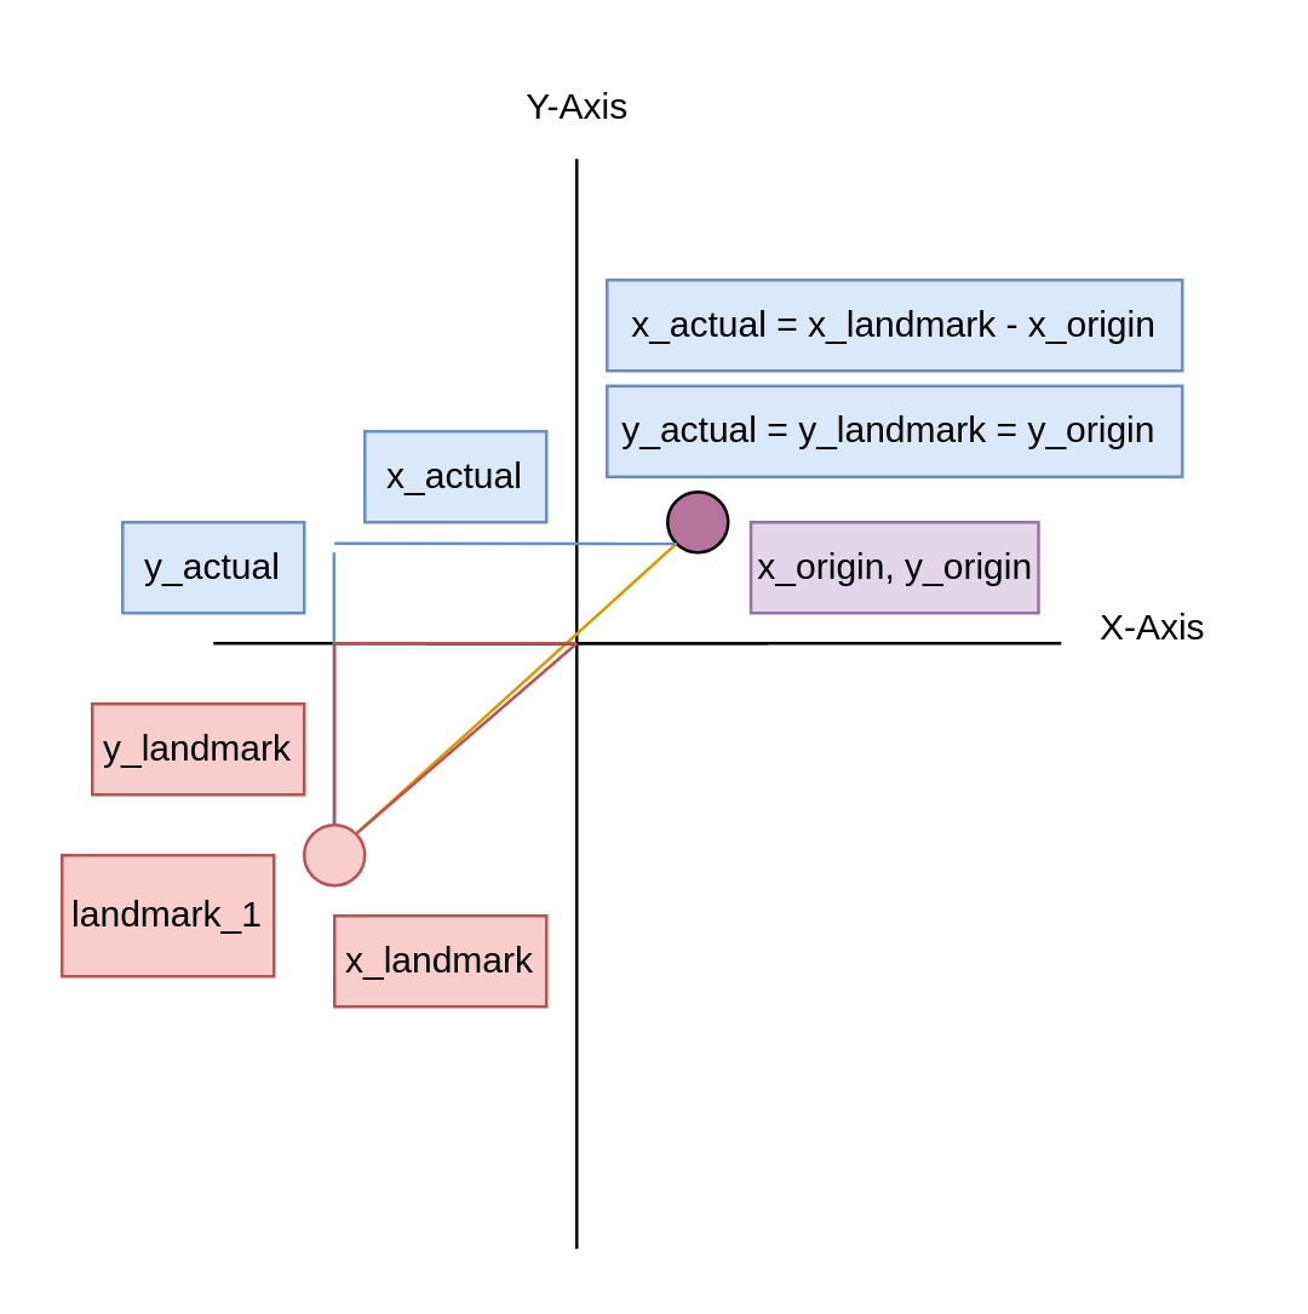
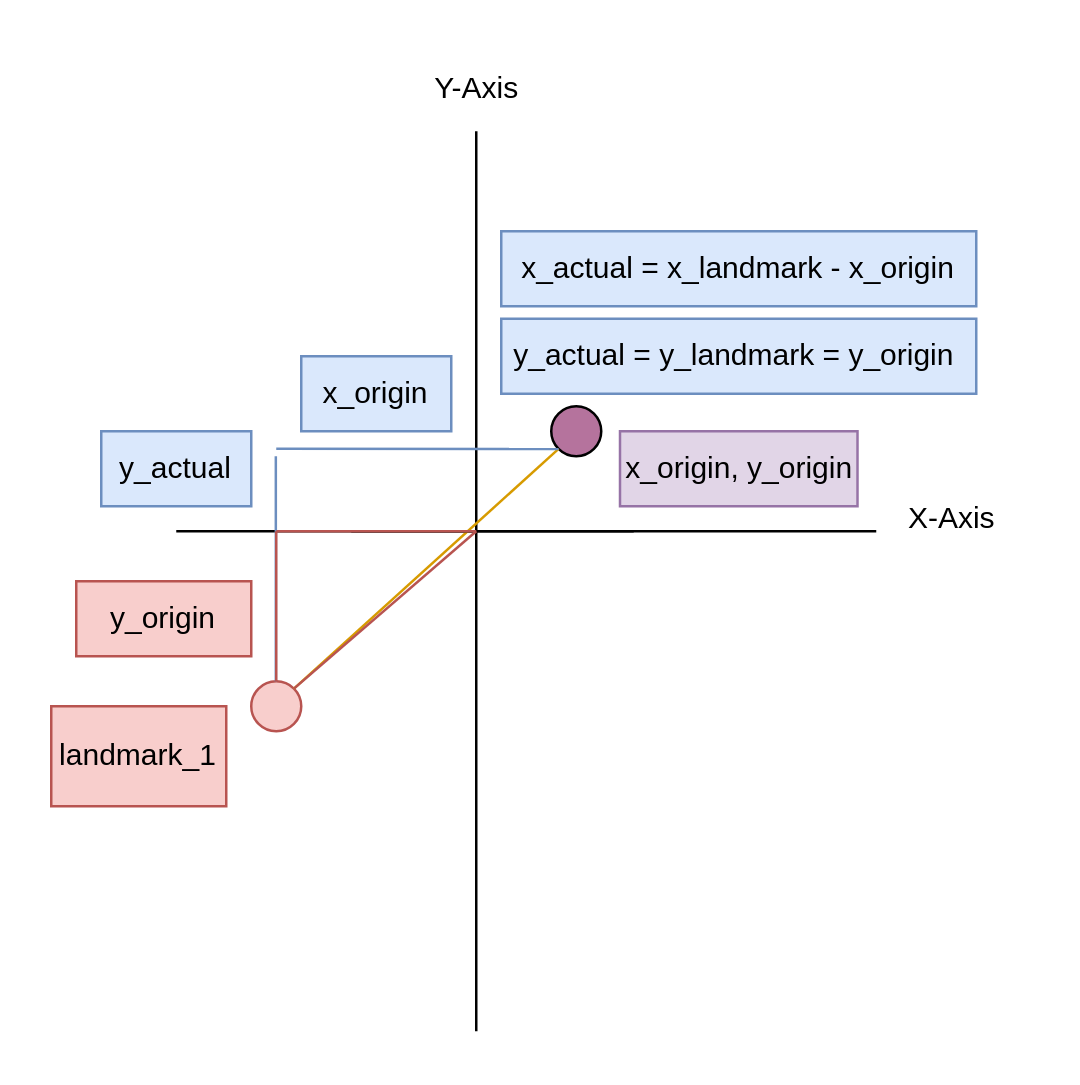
  <mxCell id="0" />
  <mxCell id="1" parent="0" />
  <mxCell id="2" value="" style="endArrow=none;html=1;rounded=0;" parent="1" edge="1"><mxGeometry width="50" height="50" relative="1" as="geometry"><mxPoint x="190" y="412" as="sourcePoint" /><mxPoint x="190" y="52" as="targetPoint" /></mxGeometry></mxCell>
  <mxCell id="3" value="" style="endArrow=none;html=1;rounded=0;" parent="1" edge="1"><mxGeometry width="50" height="50" relative="1" as="geometry"><mxPoint x="350" y="212" as="sourcePoint" /><mxPoint x="70" y="212" as="targetPoint" /></mxGeometry></mxCell>
  <mxCell id="4" value="Y-Axis" style="text;html=1;align=center;verticalAlign=middle;resizable=0;points=[];autosize=1;strokeColor=none;fillColor=none;" parent="1" vertex="1"><mxGeometry x="160" y="20" width="60" height="30" as="geometry" /></mxCell>
  <mxCell id="5" value="X-Axis" style="text;html=1;align=center;verticalAlign=middle;resizable=0;points=[];autosize=1;strokeColor=none;fillColor=none;" parent="1" vertex="1"><mxGeometry x="350" y="192" width="60" height="30" as="geometry" /></mxCell>
  <mxCell id="6" value="" style="ellipse;whiteSpace=wrap;html=1;aspect=fixed;fillColor=#B5739D;" parent="1" vertex="1"><mxGeometry x="220" y="162" width="20" height="20" as="geometry" /></mxCell>
  <mxCell id="7" value="" style="ellipse;whiteSpace=wrap;html=1;aspect=fixed;fillColor=#f8cecc;strokeColor=#b85450;" parent="1" vertex="1"><mxGeometry x="100" y="272" width="20" height="20" as="geometry" /></mxCell>
  <mxCell id="8" value="" style="endArrow=none;html=1;rounded=0;exitX=1;exitY=0;exitDx=0;exitDy=0;entryX=0;entryY=1;entryDx=0;entryDy=0;fillColor=#ffe6cc;strokeColor=#d79b00;" parent="1" source="7" target="6" edge="1"><mxGeometry width="50" height="50" relative="1" as="geometry"><mxPoint x="110" y="272" as="sourcePoint" /><mxPoint x="160" y="222" as="targetPoint" /></mxGeometry></mxCell>
  <mxCell id="9" value="" style="endArrow=none;html=1;rounded=0;entryX=0;entryY=1;entryDx=0;entryDy=0;fillColor=#dae8fc;strokeColor=#6c8ebf;" parent="1" target="6" edge="1"><mxGeometry width="50" height="50" relative="1" as="geometry"><mxPoint x="110" y="179" as="sourcePoint" /><mxPoint x="160" y="142" as="targetPoint" /></mxGeometry></mxCell>
  <mxCell id="10" value="" style="endArrow=none;html=1;rounded=0;entryX=0;entryY=1;entryDx=0;entryDy=0;" parent="1" edge="1"><mxGeometry width="50" height="50" relative="1" as="geometry"><mxPoint x="140" y="212" as="sourcePoint" /><mxPoint x="253" y="212" as="targetPoint" /></mxGeometry></mxCell>
  <mxCell id="11" value="" style="endArrow=none;html=1;rounded=0;fillColor=#dae8fc;strokeColor=#6c8ebf;" parent="1" edge="1"><mxGeometry width="50" height="50" relative="1" as="geometry"><mxPoint x="109.83" y="182" as="sourcePoint" /><mxPoint x="109.83" y="272" as="targetPoint" /></mxGeometry></mxCell>
- <mxCell id="12" value="x_actual" style="text;html=1;align=center;verticalAlign=middle;whiteSpace=wrap;rounded=0;fillColor=#dae8fc;strokeColor=#6c8ebf;" parent="1" vertex="1"><mxGeometry x="120" y="142" width="60" height="30" as="geometry" /></mxCell>
+ <mxCell id="12" value="x_origin" style="text;html=1;align=center;verticalAlign=middle;whiteSpace=wrap;rounded=0;fillColor=#dae8fc;strokeColor=#6c8ebf;" parent="1" vertex="1"><mxGeometry x="120" y="142" width="60" height="30" as="geometry" /></mxCell>
  <mxCell id="13" value="y_actual" style="text;html=1;align=center;verticalAlign=middle;whiteSpace=wrap;rounded=0;fillColor=#dae8fc;strokeColor=#6c8ebf;" parent="1" vertex="1"><mxGeometry x="40" y="172" width="60" height="30" as="geometry" /></mxCell>
  <mxCell id="14" value="x_actual = x_landmark - x_origin" style="text;html=1;align=center;verticalAlign=middle;whiteSpace=wrap;rounded=0;fillColor=#dae8fc;strokeColor=#6c8ebf;" parent="1" vertex="1"><mxGeometry x="200" y="92" width="190" height="30" as="geometry" /></mxCell>
  <mxCell id="15" value="x_origin, y_origin" style="text;html=1;align=center;verticalAlign=middle;whiteSpace=wrap;rounded=0;fillColor=#e1d5e7;strokeColor=#9673a6;" parent="1" vertex="1"><mxGeometry x="247.5" y="172" width="95" height="30" as="geometry" /></mxCell>
  <mxCell id="16" value="y_actual = y_landmark = y_origin&amp;nbsp;" style="text;html=1;align=center;verticalAlign=middle;whiteSpace=wrap;rounded=0;fillColor=#dae8fc;strokeColor=#6c8ebf;" parent="1" vertex="1"><mxGeometry x="200" y="127" width="190" height="30" as="geometry" /></mxCell>
  <mxCell id="17" value="" style="endArrow=none;html=1;rounded=0;exitX=1;exitY=0;exitDx=0;exitDy=0;fillColor=#f8cecc;strokeColor=#b85450;" parent="1" source="7" edge="1"><mxGeometry width="50" height="50" relative="1" as="geometry"><mxPoint x="190" y="388" as="sourcePoint" /><mxPoint x="190" y="212" as="targetPoint" /></mxGeometry></mxCell>
  <mxCell id="18" value="" style="endArrow=none;html=1;rounded=0;fillColor=#f8cecc;strokeColor=#b85450;" parent="1" edge="1"><mxGeometry width="50" height="50" relative="1" as="geometry"><mxPoint x="110" y="212" as="sourcePoint" /><mxPoint x="110" y="212" as="targetPoint" /></mxGeometry></mxCell>
  <mxCell id="19" value="" style="endArrow=none;html=1;rounded=0;exitX=1;exitY=0;exitDx=0;exitDy=0;fillColor=#f8cecc;strokeColor=#b85450;" parent="1" edge="1"><mxGeometry width="50" height="50" relative="1" as="geometry"><mxPoint x="110" y="272" as="sourcePoint" /><mxPoint x="110" y="212" as="targetPoint" /></mxGeometry></mxCell>
  <mxCell id="20" value="" style="endArrow=none;html=1;rounded=0;fillColor=#f8cecc;strokeColor=#b85450;" parent="1" edge="1"><mxGeometry width="50" height="50" relative="1" as="geometry"><mxPoint x="110" y="212" as="sourcePoint" /><mxPoint x="190" y="212" as="targetPoint" /></mxGeometry></mxCell>
- <mxCell id="21" value="y_landmark" style="text;html=1;align=center;verticalAlign=middle;whiteSpace=wrap;rounded=0;fillColor=#f8cecc;strokeColor=#b85450;" parent="1" vertex="1"><mxGeometry x="30" y="232" width="70" height="30" as="geometry" /></mxCell>
- <mxCell id="22" value="x_landmark" style="text;html=1;align=center;verticalAlign=middle;whiteSpace=wrap;rounded=0;fillColor=#f8cecc;strokeColor=#b85450;" parent="1" vertex="1"><mxGeometry x="110" y="302" width="70" height="30" as="geometry" /></mxCell>
+ <mxCell id="21" value="y_origin" style="text;html=1;align=center;verticalAlign=middle;whiteSpace=wrap;rounded=0;fillColor=#f8cecc;strokeColor=#b85450;" parent="1" vertex="1"><mxGeometry x="30" y="232" width="70" height="30" as="geometry" /></mxCell>
  <mxCell id="23" value="landmark_1" style="text;html=1;align=center;verticalAlign=middle;whiteSpace=wrap;rounded=0;fillColor=#f8cecc;strokeColor=#b85450;" parent="1" vertex="1"><mxGeometry x="20" y="282" width="70" height="40" as="geometry" /></mxCell>
